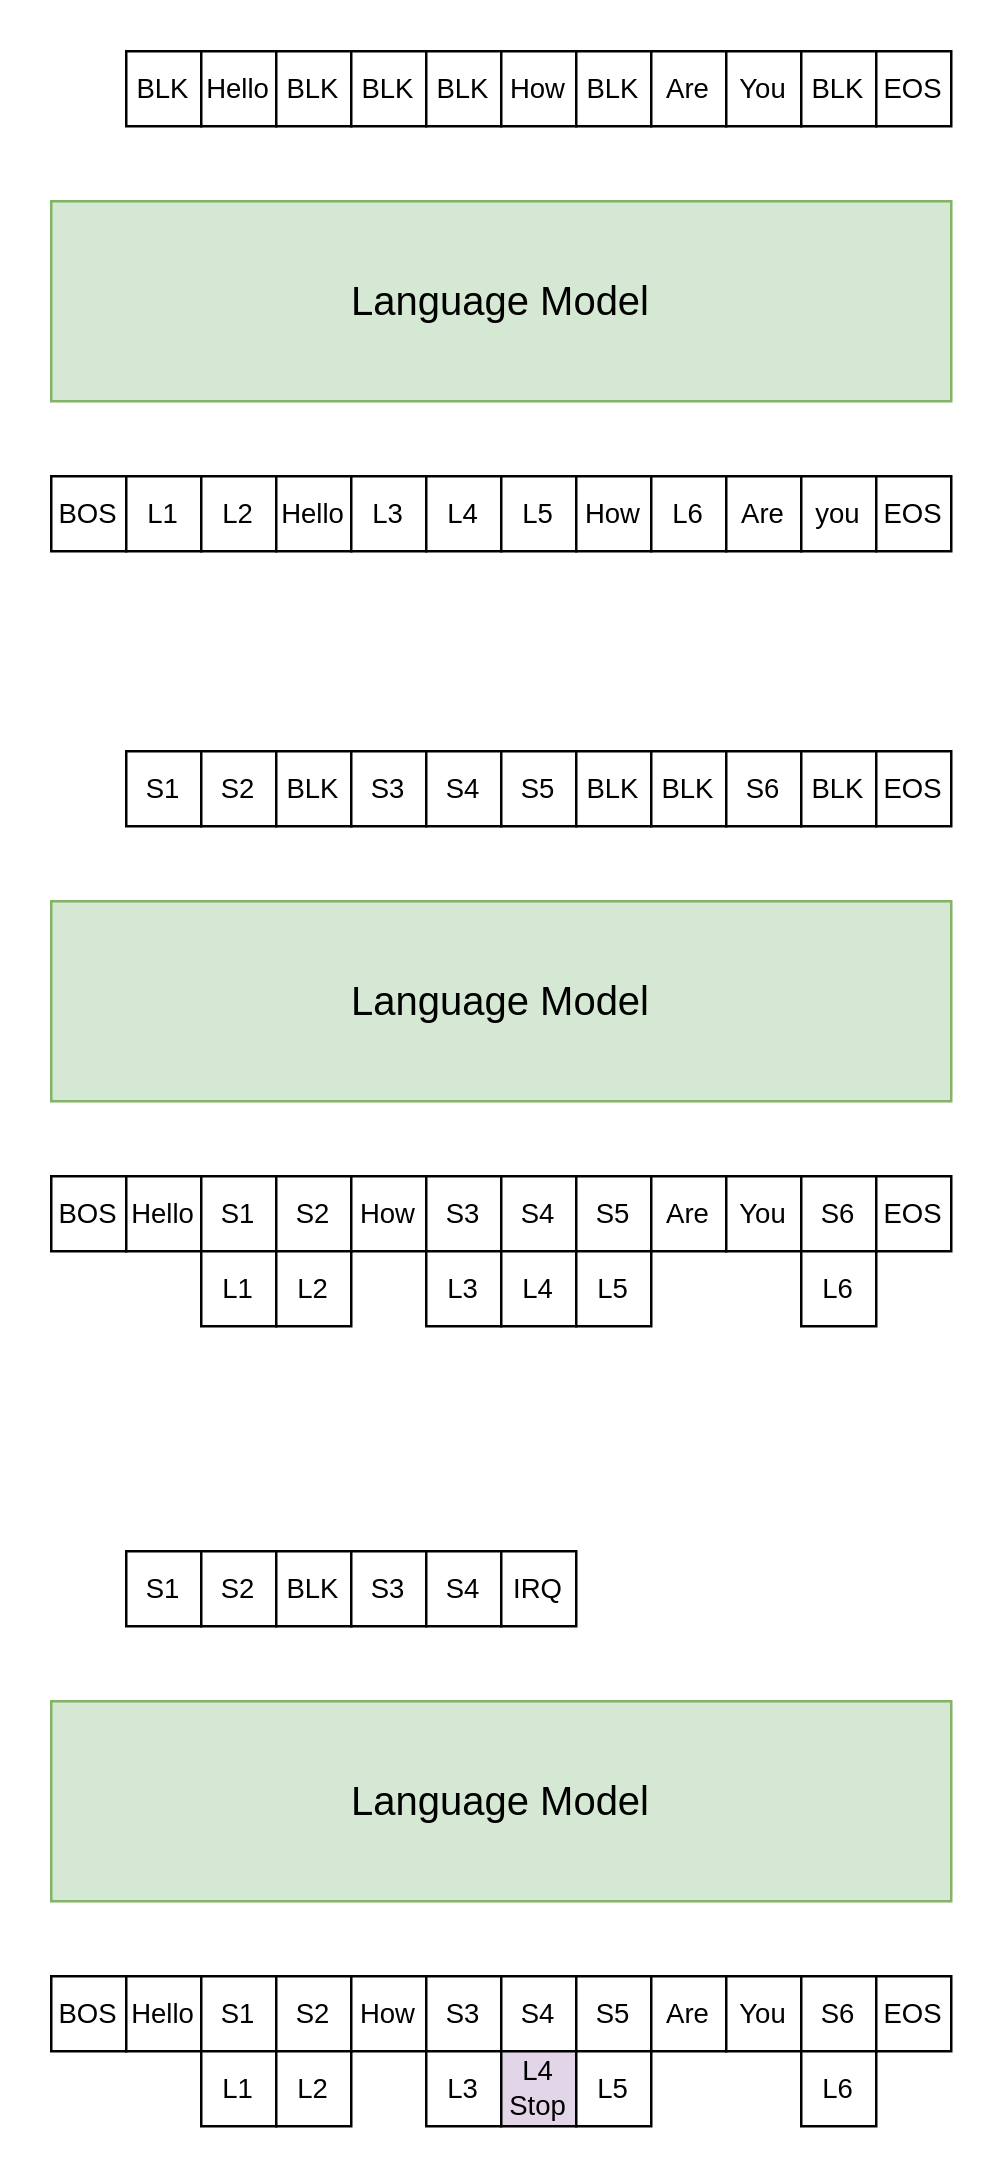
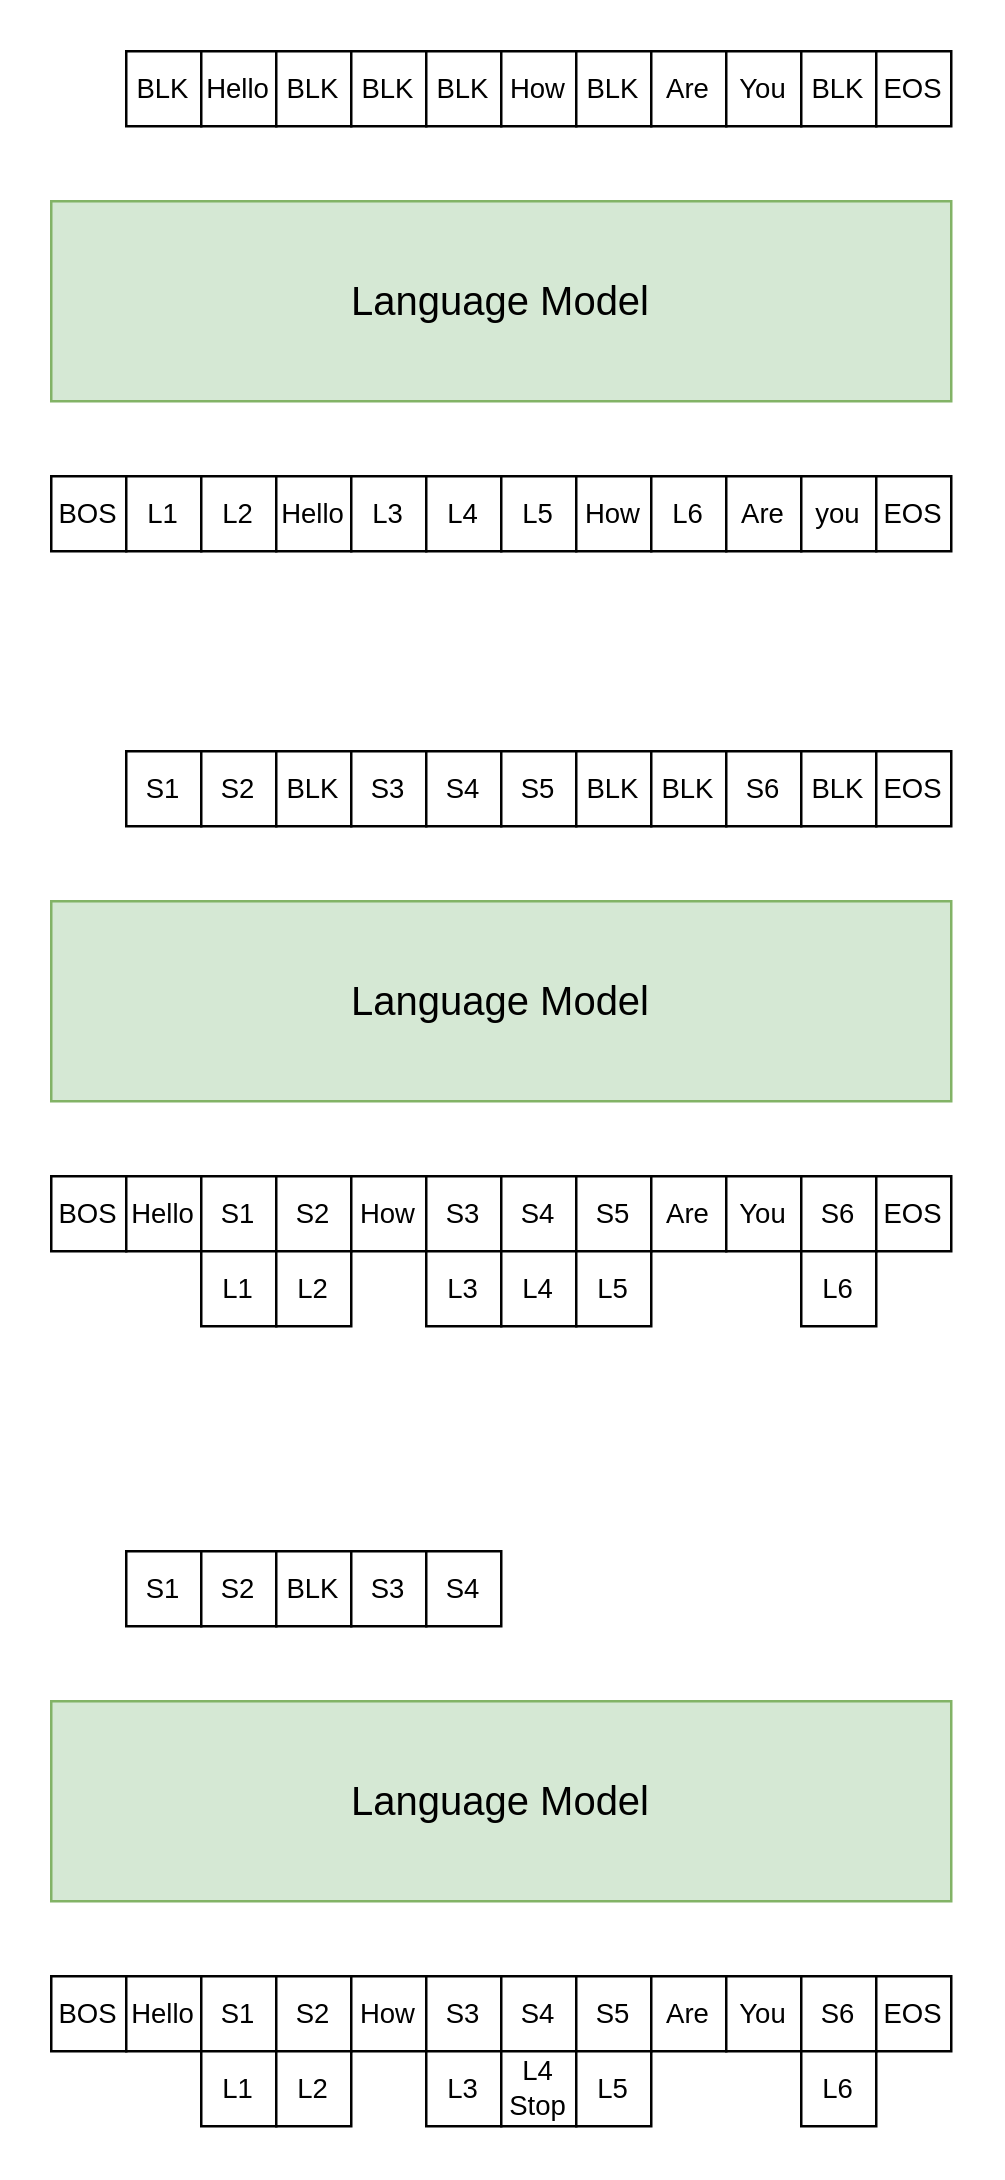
  <mxCell id="0" />
  <mxCell id="1" parent="0" />
  <mxCell id="2" value="&lt;font style=&quot;font-size: 16px;&quot;&gt;Language Model&lt;/font&gt;" style="rounded=0;whiteSpace=wrap;html=1;fillColor=#d5e8d4;strokeColor=#82b366;" vertex="1" parent="1"><mxGeometry x="20" y="80" width="360" height="80" as="geometry" /></mxCell>
  <mxCell id="3" value="BOS" style="rounded=0;whiteSpace=wrap;html=1;fontSize=11;" vertex="1" parent="1"><mxGeometry x="20" y="190" width="30" height="30" as="geometry" /></mxCell>
  <mxCell id="4" value="L1" style="rounded=0;whiteSpace=wrap;html=1;fontSize=11;" vertex="1" parent="1"><mxGeometry x="50" y="190" width="30" height="30" as="geometry" /></mxCell>
  <mxCell id="5" value="L2" style="rounded=0;whiteSpace=wrap;html=1;fontSize=11;" vertex="1" parent="1"><mxGeometry x="80" y="190" width="30" height="30" as="geometry" /></mxCell>
  <mxCell id="6" value="Hello" style="rounded=0;whiteSpace=wrap;html=1;fontSize=11;" vertex="1" parent="1"><mxGeometry x="110" y="190" width="30" height="30" as="geometry" /></mxCell>
  <mxCell id="7" value="L3" style="rounded=0;whiteSpace=wrap;html=1;fontSize=11;" vertex="1" parent="1"><mxGeometry x="140" y="190" width="30" height="30" as="geometry" /></mxCell>
  <mxCell id="8" value="L4" style="rounded=0;whiteSpace=wrap;html=1;fontSize=11;" vertex="1" parent="1"><mxGeometry x="170" y="190" width="30" height="30" as="geometry" /></mxCell>
  <mxCell id="9" value="L5" style="rounded=0;whiteSpace=wrap;html=1;fontSize=11;" vertex="1" parent="1"><mxGeometry x="200" y="190" width="30" height="30" as="geometry" /></mxCell>
  <mxCell id="10" value="How" style="rounded=0;whiteSpace=wrap;html=1;fontSize=11;" vertex="1" parent="1"><mxGeometry x="230" y="190" width="30" height="30" as="geometry" /></mxCell>
  <mxCell id="11" value="L6" style="rounded=0;whiteSpace=wrap;html=1;fontSize=11;" vertex="1" parent="1"><mxGeometry x="260" y="190" width="30" height="30" as="geometry" /></mxCell>
  <mxCell id="12" value="Are" style="rounded=0;whiteSpace=wrap;html=1;fontSize=11;" vertex="1" parent="1"><mxGeometry x="290" y="190" width="30" height="30" as="geometry" /></mxCell>
  <mxCell id="13" value="you" style="rounded=0;whiteSpace=wrap;html=1;fontSize=11;" vertex="1" parent="1"><mxGeometry x="320" y="190" width="30" height="30" as="geometry" /></mxCell>
  <mxCell id="14" value="BLK" style="rounded=0;whiteSpace=wrap;html=1;fontSize=11;" vertex="1" parent="1"><mxGeometry x="50" y="20" width="30" height="30" as="geometry" /></mxCell>
  <mxCell id="15" value="Hello" style="rounded=0;whiteSpace=wrap;html=1;fontSize=11;" vertex="1" parent="1"><mxGeometry x="80" y="20" width="30" height="30" as="geometry" /></mxCell>
  <mxCell id="16" value="BLK" style="rounded=0;whiteSpace=wrap;html=1;fontSize=11;" vertex="1" parent="1"><mxGeometry x="110" y="20" width="30" height="30" as="geometry" /></mxCell>
  <mxCell id="17" value="BLK" style="rounded=0;whiteSpace=wrap;html=1;fontSize=11;" vertex="1" parent="1"><mxGeometry x="140" y="20" width="30" height="30" as="geometry" /></mxCell>
  <mxCell id="18" value="BLK" style="rounded=0;whiteSpace=wrap;html=1;fontSize=11;" vertex="1" parent="1"><mxGeometry x="170" y="20" width="30" height="30" as="geometry" /></mxCell>
  <mxCell id="19" value="How" style="rounded=0;whiteSpace=wrap;html=1;fontSize=11;" vertex="1" parent="1"><mxGeometry x="200" y="20" width="30" height="30" as="geometry" /></mxCell>
  <mxCell id="20" value="BLK" style="rounded=0;whiteSpace=wrap;html=1;fontSize=11;" vertex="1" parent="1"><mxGeometry x="230" y="20" width="30" height="30" as="geometry" /></mxCell>
  <mxCell id="21" value="Are" style="rounded=0;whiteSpace=wrap;html=1;fontSize=11;" vertex="1" parent="1"><mxGeometry x="260" y="20" width="30" height="30" as="geometry" /></mxCell>
  <mxCell id="22" value="You" style="rounded=0;whiteSpace=wrap;html=1;fontSize=11;" vertex="1" parent="1"><mxGeometry x="290" y="20" width="30" height="30" as="geometry" /></mxCell>
  <mxCell id="23" value="BLK" style="rounded=0;whiteSpace=wrap;html=1;fontSize=11;" vertex="1" parent="1"><mxGeometry x="320" y="20" width="30" height="30" as="geometry" /></mxCell>
  <mxCell id="24" value="EOS" style="rounded=0;whiteSpace=wrap;html=1;fontSize=11;fontStyle=0" vertex="1" parent="1"><mxGeometry x="350" y="190" width="30" height="30" as="geometry" /></mxCell>
  <mxCell id="25" value="EOS" style="rounded=0;whiteSpace=wrap;html=1;fontSize=11;fontStyle=0" vertex="1" parent="1"><mxGeometry x="350" y="20" width="30" height="30" as="geometry" /></mxCell>
  <mxCell id="26" value="&lt;font style=&quot;font-size: 16px;&quot;&gt;Language Model&lt;/font&gt;" style="rounded=0;whiteSpace=wrap;html=1;fillColor=#d5e8d4;strokeColor=#82b366;" vertex="1" parent="1"><mxGeometry x="20" y="360" width="360" height="80" as="geometry" /></mxCell>
  <mxCell id="27" value="BOS" style="rounded=0;whiteSpace=wrap;html=1;fontSize=11;" vertex="1" parent="1"><mxGeometry x="20" y="470" width="30" height="30" as="geometry" /></mxCell>
  <mxCell id="28" value="Hello" style="rounded=0;whiteSpace=wrap;html=1;fontSize=11;" vertex="1" parent="1"><mxGeometry x="50" y="470" width="30" height="30" as="geometry" /></mxCell>
  <mxCell id="29" value="S1" style="rounded=0;whiteSpace=wrap;html=1;fontSize=11;" vertex="1" parent="1"><mxGeometry x="80" y="470" width="30" height="30" as="geometry" /></mxCell>
  <mxCell id="30" value="S2" style="rounded=0;whiteSpace=wrap;html=1;fontSize=11;" vertex="1" parent="1"><mxGeometry x="110" y="470" width="30" height="30" as="geometry" /></mxCell>
  <mxCell id="31" value="How" style="rounded=0;whiteSpace=wrap;html=1;fontSize=11;" vertex="1" parent="1"><mxGeometry x="140" y="470" width="30" height="30" as="geometry" /></mxCell>
  <mxCell id="32" value="S3" style="rounded=0;whiteSpace=wrap;html=1;fontSize=11;" vertex="1" parent="1"><mxGeometry x="170" y="470" width="30" height="30" as="geometry" /></mxCell>
  <mxCell id="33" value="S4" style="rounded=0;whiteSpace=wrap;html=1;fontSize=11;" vertex="1" parent="1"><mxGeometry x="200" y="470" width="30" height="30" as="geometry" /></mxCell>
  <mxCell id="34" value="S5" style="rounded=0;whiteSpace=wrap;html=1;fontSize=11;" vertex="1" parent="1"><mxGeometry x="230" y="470" width="30" height="30" as="geometry" /></mxCell>
  <mxCell id="35" value="Are" style="rounded=0;whiteSpace=wrap;html=1;fontSize=11;" vertex="1" parent="1"><mxGeometry x="260" y="470" width="30" height="30" as="geometry" /></mxCell>
  <mxCell id="36" value="You" style="rounded=0;whiteSpace=wrap;html=1;fontSize=11;" vertex="1" parent="1"><mxGeometry x="290" y="470" width="30" height="30" as="geometry" /></mxCell>
  <mxCell id="37" value="S6" style="rounded=0;whiteSpace=wrap;html=1;fontSize=11;" vertex="1" parent="1"><mxGeometry x="320" y="470" width="30" height="30" as="geometry" /></mxCell>
  <mxCell id="38" value="S1" style="rounded=0;whiteSpace=wrap;html=1;fontSize=11;" vertex="1" parent="1"><mxGeometry x="50" y="300" width="30" height="30" as="geometry" /></mxCell>
  <mxCell id="39" value="S2" style="rounded=0;whiteSpace=wrap;html=1;fontSize=11;" vertex="1" parent="1"><mxGeometry x="80" y="300" width="30" height="30" as="geometry" /></mxCell>
  <mxCell id="40" value="BLK" style="rounded=0;whiteSpace=wrap;html=1;fontSize=11;" vertex="1" parent="1"><mxGeometry x="110" y="300" width="30" height="30" as="geometry" /></mxCell>
  <mxCell id="41" value="S3" style="rounded=0;whiteSpace=wrap;html=1;fontSize=11;" vertex="1" parent="1"><mxGeometry x="140" y="300" width="30" height="30" as="geometry" /></mxCell>
  <mxCell id="42" value="S4" style="rounded=0;whiteSpace=wrap;html=1;fontSize=11;" vertex="1" parent="1"><mxGeometry x="170" y="300" width="30" height="30" as="geometry" /></mxCell>
  <mxCell id="43" value="S5" style="rounded=0;whiteSpace=wrap;html=1;fontSize=11;" vertex="1" parent="1"><mxGeometry x="200" y="300" width="30" height="30" as="geometry" /></mxCell>
  <mxCell id="44" value="BLK" style="rounded=0;whiteSpace=wrap;html=1;fontSize=11;" vertex="1" parent="1"><mxGeometry x="230" y="300" width="30" height="30" as="geometry" /></mxCell>
  <mxCell id="45" value="BLK" style="rounded=0;whiteSpace=wrap;html=1;fontSize=11;" vertex="1" parent="1"><mxGeometry x="260" y="300" width="30" height="30" as="geometry" /></mxCell>
  <mxCell id="46" value="S6" style="rounded=0;whiteSpace=wrap;html=1;fontSize=11;" vertex="1" parent="1"><mxGeometry x="290" y="300" width="30" height="30" as="geometry" /></mxCell>
  <mxCell id="47" value="BLK" style="rounded=0;whiteSpace=wrap;html=1;fontSize=11;" vertex="1" parent="1"><mxGeometry x="320" y="300" width="30" height="30" as="geometry" /></mxCell>
  <mxCell id="48" value="EOS" style="rounded=0;whiteSpace=wrap;html=1;fontSize=11;fontStyle=0" vertex="1" parent="1"><mxGeometry x="350" y="470" width="30" height="30" as="geometry" /></mxCell>
  <mxCell id="49" value="EOS" style="rounded=0;whiteSpace=wrap;html=1;fontSize=11;fontStyle=0" vertex="1" parent="1"><mxGeometry x="350" y="300" width="30" height="30" as="geometry" /></mxCell>
  <mxCell id="50" value="L1" style="rounded=0;whiteSpace=wrap;html=1;fontSize=11;" vertex="1" parent="1"><mxGeometry x="80" y="500" width="30" height="30" as="geometry" /></mxCell>
  <mxCell id="51" value="L2" style="rounded=0;whiteSpace=wrap;html=1;fontSize=11;" vertex="1" parent="1"><mxGeometry x="110" y="500" width="30" height="30" as="geometry" /></mxCell>
  <mxCell id="52" value="L3" style="rounded=0;whiteSpace=wrap;html=1;fontSize=11;" vertex="1" parent="1"><mxGeometry x="170" y="500" width="30" height="30" as="geometry" /></mxCell>
  <mxCell id="53" value="L4" style="rounded=0;whiteSpace=wrap;html=1;fontSize=11;" vertex="1" parent="1"><mxGeometry x="200" y="500" width="30" height="30" as="geometry" /></mxCell>
  <mxCell id="54" value="L5" style="rounded=0;whiteSpace=wrap;html=1;fontSize=11;" vertex="1" parent="1"><mxGeometry x="230" y="500" width="30" height="30" as="geometry" /></mxCell>
  <mxCell id="55" value="L6" style="rounded=0;whiteSpace=wrap;html=1;fontSize=11;" vertex="1" parent="1"><mxGeometry x="320" y="500" width="30" height="30" as="geometry" /></mxCell>
  <mxCell id="56" value="&lt;font style=&quot;font-size: 16px;&quot;&gt;Language Model&lt;/font&gt;" style="rounded=0;whiteSpace=wrap;html=1;fillColor=#d5e8d4;strokeColor=#82b366;" vertex="1" parent="1"><mxGeometry x="20" y="680" width="360" height="80" as="geometry" /></mxCell>
  <mxCell id="57" value="BOS" style="rounded=0;whiteSpace=wrap;html=1;fontSize=11;" vertex="1" parent="1"><mxGeometry x="20" y="790" width="30" height="30" as="geometry" /></mxCell>
  <mxCell id="58" value="Hello" style="rounded=0;whiteSpace=wrap;html=1;fontSize=11;" vertex="1" parent="1"><mxGeometry x="50" y="790" width="30" height="30" as="geometry" /></mxCell>
  <mxCell id="59" value="S1" style="rounded=0;whiteSpace=wrap;html=1;fontSize=11;" vertex="1" parent="1"><mxGeometry x="80" y="790" width="30" height="30" as="geometry" /></mxCell>
  <mxCell id="60" value="S2" style="rounded=0;whiteSpace=wrap;html=1;fontSize=11;" vertex="1" parent="1"><mxGeometry x="110" y="790" width="30" height="30" as="geometry" /></mxCell>
  <mxCell id="61" value="How" style="rounded=0;whiteSpace=wrap;html=1;fontSize=11;" vertex="1" parent="1"><mxGeometry x="140" y="790" width="30" height="30" as="geometry" /></mxCell>
  <mxCell id="62" value="S3" style="rounded=0;whiteSpace=wrap;html=1;fontSize=11;" vertex="1" parent="1"><mxGeometry x="170" y="790" width="30" height="30" as="geometry" /></mxCell>
  <mxCell id="63" value="S4" style="rounded=0;whiteSpace=wrap;html=1;fontSize=11;" vertex="1" parent="1"><mxGeometry x="200" y="790" width="30" height="30" as="geometry" /></mxCell>
  <mxCell id="64" value="S5" style="rounded=0;whiteSpace=wrap;html=1;fontSize=11;" vertex="1" parent="1"><mxGeometry x="230" y="790" width="30" height="30" as="geometry" /></mxCell>
  <mxCell id="65" value="Are" style="rounded=0;whiteSpace=wrap;html=1;fontSize=11;" vertex="1" parent="1"><mxGeometry x="260" y="790" width="30" height="30" as="geometry" /></mxCell>
  <mxCell id="66" value="You" style="rounded=0;whiteSpace=wrap;html=1;fontSize=11;" vertex="1" parent="1"><mxGeometry x="290" y="790" width="30" height="30" as="geometry" /></mxCell>
  <mxCell id="67" value="S6" style="rounded=0;whiteSpace=wrap;html=1;fontSize=11;" vertex="1" parent="1"><mxGeometry x="320" y="790" width="30" height="30" as="geometry" /></mxCell>
  <mxCell id="68" value="S1" style="rounded=0;whiteSpace=wrap;html=1;fontSize=11;" vertex="1" parent="1"><mxGeometry x="50" y="620" width="30" height="30" as="geometry" /></mxCell>
  <mxCell id="69" value="S2" style="rounded=0;whiteSpace=wrap;html=1;fontSize=11;" vertex="1" parent="1"><mxGeometry x="80" y="620" width="30" height="30" as="geometry" /></mxCell>
  <mxCell id="70" value="BLK" style="rounded=0;whiteSpace=wrap;html=1;fontSize=11;" vertex="1" parent="1"><mxGeometry x="110" y="620" width="30" height="30" as="geometry" /></mxCell>
  <mxCell id="71" value="S3" style="rounded=0;whiteSpace=wrap;html=1;fontSize=11;" vertex="1" parent="1"><mxGeometry x="140" y="620" width="30" height="30" as="geometry" /></mxCell>
  <mxCell id="72" value="S4" style="rounded=0;whiteSpace=wrap;html=1;fontSize=11;" vertex="1" parent="1"><mxGeometry x="170" y="620" width="30" height="30" as="geometry" /></mxCell>
- <mxCell id="73" value="IRQ" style="rounded=0;whiteSpace=wrap;html=1;fontSize=11;" vertex="1" parent="1"><mxGeometry x="200" y="620" width="30" height="30" as="geometry" /></mxCell>
  <mxCell id="74" value="EOS" style="rounded=0;whiteSpace=wrap;html=1;fontSize=11;fontStyle=0" vertex="1" parent="1"><mxGeometry x="350" y="790" width="30" height="30" as="geometry" /></mxCell>
  <mxCell id="75" value="L1" style="rounded=0;whiteSpace=wrap;html=1;fontSize=11;" vertex="1" parent="1"><mxGeometry x="80" y="820" width="30" height="30" as="geometry" /></mxCell>
  <mxCell id="76" value="L2" style="rounded=0;whiteSpace=wrap;html=1;fontSize=11;" vertex="1" parent="1"><mxGeometry x="110" y="820" width="30" height="30" as="geometry" /></mxCell>
  <mxCell id="77" value="L3" style="rounded=0;whiteSpace=wrap;html=1;fontSize=11;" vertex="1" parent="1"><mxGeometry x="170" y="820" width="30" height="30" as="geometry" /></mxCell>
- <mxCell id="78" value="L4&lt;div&gt;Stop&lt;/div&gt;" style="rounded=0;whiteSpace=wrap;html=1;fontSize=11;fillColor=#e1d5e7;" vertex="1" parent="1"><mxGeometry x="200" y="820" width="30" height="30" as="geometry" /></mxCell>
+ <mxCell id="78" value="L4&lt;div&gt;Stop&lt;/div&gt;" style="rounded=0;whiteSpace=wrap;html=1;fontSize=11;" vertex="1" parent="1"><mxGeometry x="200" y="820" width="30" height="30" as="geometry" /></mxCell>
  <mxCell id="79" value="L5" style="rounded=0;whiteSpace=wrap;html=1;fontSize=11;" vertex="1" parent="1"><mxGeometry x="230" y="820" width="30" height="30" as="geometry" /></mxCell>
  <mxCell id="80" value="L6" style="rounded=0;whiteSpace=wrap;html=1;fontSize=11;" vertex="1" parent="1"><mxGeometry x="320" y="820" width="30" height="30" as="geometry" /></mxCell>
